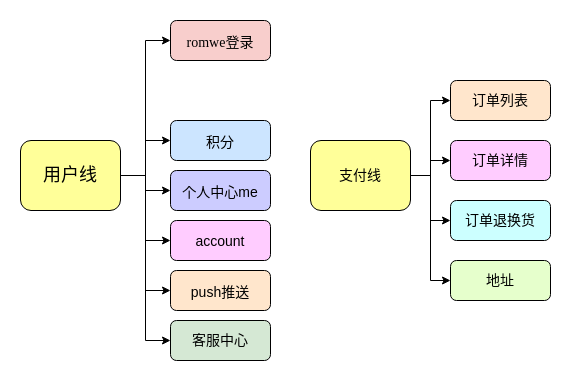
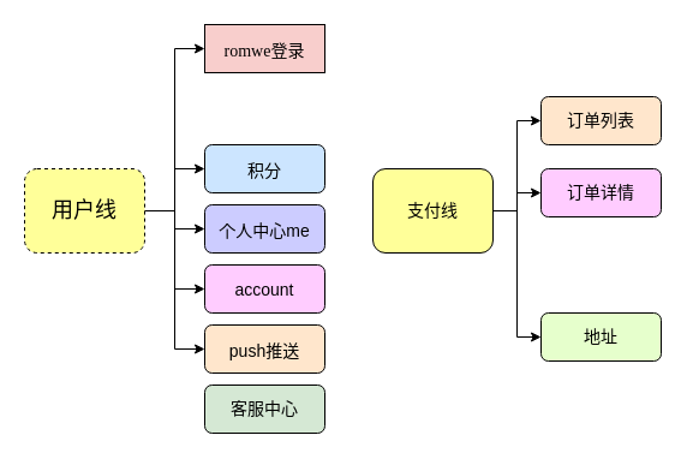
  <mxCell id="0" />
  <mxCell id="1" parent="0" />
  <mxCell id="2" style="edgeStyle=orthogonalEdgeStyle;rounded=0;orthogonalLoop=1;jettySize=auto;html=1;entryX=0;entryY=0.5;entryDx=0;entryDy=0;" edge="1" parent="1" source="8" target="9"><mxGeometry relative="1" as="geometry" /></mxCell>
  <mxCell id="3" style="edgeStyle=orthogonalEdgeStyle;rounded=0;orthogonalLoop=1;jettySize=auto;html=1;exitX=1;exitY=0.5;exitDx=0;exitDy=0;entryX=0;entryY=0.5;entryDx=0;entryDy=0;" edge="1" parent="1" source="8" target="10"><mxGeometry relative="1" as="geometry" /></mxCell>
  <mxCell id="4" style="edgeStyle=orthogonalEdgeStyle;rounded=0;orthogonalLoop=1;jettySize=auto;html=1;exitX=1;exitY=0.5;exitDx=0;exitDy=0;entryX=0;entryY=0.5;entryDx=0;entryDy=0;" edge="1" parent="1" source="8" target="11"><mxGeometry relative="1" as="geometry" /></mxCell>
  <mxCell id="5" style="edgeStyle=orthogonalEdgeStyle;rounded=0;orthogonalLoop=1;jettySize=auto;html=1;exitX=1;exitY=0.5;exitDx=0;exitDy=0;entryX=0;entryY=0.5;entryDx=0;entryDy=0;" edge="1" parent="1" source="8" target="12"><mxGeometry relative="1" as="geometry" /></mxCell>
  <mxCell id="6" style="edgeStyle=orthogonalEdgeStyle;rounded=0;orthogonalLoop=1;jettySize=auto;html=1;exitX=1;exitY=0.5;exitDx=0;exitDy=0;entryX=0;entryY=0.5;entryDx=0;entryDy=0;" edge="1" parent="1" source="8" target="13"><mxGeometry relative="1" as="geometry" /></mxCell>
- <mxCell id="7" style="edgeStyle=orthogonalEdgeStyle;rounded=0;orthogonalLoop=1;jettySize=auto;html=1;exitX=1;exitY=0.5;exitDx=0;exitDy=0;entryX=0;entryY=0.5;entryDx=0;entryDy=0;" edge="1" parent="1" source="8" target="14"><mxGeometry relative="1" as="geometry" /></mxCell>
- <mxCell id="8" value="&lt;font style=&quot;font-size: 18px;&quot;&gt;用户线&lt;/font&gt;" style="rounded=1;whiteSpace=wrap;html=1;fillColor=#FFFF99;" vertex="1" parent="1"><mxGeometry x="20" y="140" width="100" height="70" as="geometry" /></mxCell>
- <mxCell id="9" value="&lt;p style=&quot;margin: 0px; font-variant-numeric: normal; font-variant-east-asian: normal; font-stretch: normal; line-height: normal; text-align: start;&quot; class=&quot;p1&quot;&gt;&lt;font face=&quot;PingFang SC&quot;&gt;&lt;span style=&quot;font-size: 14px;&quot;&gt;romwe登录&lt;/span&gt;&lt;/font&gt;&lt;/p&gt;" style="rounded=1;whiteSpace=wrap;html=1;fillColor=#F8CECC;" vertex="1" parent="1"><mxGeometry x="170" y="20" width="100" height="40" as="geometry" /></mxCell>
+ <mxCell id="8" value="&lt;font style=&quot;font-size: 18px;&quot;&gt;用户线&lt;/font&gt;" style="rounded=1;whiteSpace=wrap;html=1;fillColor=#FFFF99;dashed=1;" vertex="1" parent="1"><mxGeometry x="20" y="140" width="100" height="70" as="geometry" /></mxCell>
+ <mxCell id="9" value="&lt;p style=&quot;margin: 0px; font-variant-numeric: normal; font-variant-east-asian: normal; font-stretch: normal; line-height: normal; text-align: start;&quot; class=&quot;p1&quot;&gt;&lt;font face=&quot;PingFang SC&quot;&gt;&lt;span style=&quot;font-size: 14px;&quot;&gt;romwe登录&lt;/span&gt;&lt;/font&gt;&lt;/p&gt;" style="whiteSpace=wrap;html=1;fillColor=#F8CECC;rounded=0;" vertex="1" parent="1"><mxGeometry x="170" y="20" width="100" height="40" as="geometry" /></mxCell>
  <mxCell id="10" value="&lt;p style=&quot;margin: 0px; font-variant-numeric: normal; font-variant-east-asian: normal; font-stretch: normal; line-height: normal; text-align: start;&quot; class=&quot;p1&quot;&gt;&lt;font style=&quot;font-size: 14px;&quot;&gt;积分&lt;/font&gt;&lt;/p&gt;" style="rounded=1;whiteSpace=wrap;html=1;fillColor=#CCE5FF;" vertex="1" parent="1"><mxGeometry x="170" y="120" width="100" height="40" as="geometry" /></mxCell>
  <mxCell id="11" value="&lt;p style=&quot;margin: 0px; font-variant-numeric: normal; font-variant-east-asian: normal; font-stretch: normal; line-height: normal; text-align: start;&quot; class=&quot;p1&quot;&gt;&lt;span style=&quot;font-size: 14px;&quot;&gt;个人中心me&lt;/span&gt;&lt;/p&gt;" style="rounded=1;whiteSpace=wrap;html=1;fillColor=#CCCCFF;" vertex="1" parent="1"><mxGeometry x="170" y="170" width="100" height="40" as="geometry" /></mxCell>
  <mxCell id="12" value="&lt;p style=&quot;margin: 0px; font-variant-numeric: normal; font-variant-east-asian: normal; font-stretch: normal; line-height: normal; text-align: start;&quot; class=&quot;p1&quot;&gt;&lt;span style=&quot;font-size: 14px;&quot;&gt;account&lt;/span&gt;&lt;/p&gt;" style="rounded=1;whiteSpace=wrap;html=1;fillColor=#FFCCFF;" vertex="1" parent="1"><mxGeometry x="170" y="220" width="100" height="40" as="geometry" /></mxCell>
  <mxCell id="13" value="&lt;p style=&quot;margin: 0px; font-variant-numeric: normal; font-variant-east-asian: normal; font-stretch: normal; line-height: normal; text-align: start;&quot; class=&quot;p1&quot;&gt;&lt;span style=&quot;font-size: 14px;&quot;&gt;push推送&lt;/span&gt;&lt;/p&gt;" style="rounded=1;whiteSpace=wrap;html=1;fillColor=#FFE6CC;" vertex="1" parent="1"><mxGeometry x="170" y="270" width="100" height="40" as="geometry" /></mxCell>
  <mxCell id="14" value="&lt;div style=&quot;text-align: start;&quot;&gt;&lt;span style=&quot;background-color: initial; font-size: 14px;&quot;&gt;客服中心&lt;/span&gt;&lt;/div&gt;" style="rounded=1;whiteSpace=wrap;html=1;fillColor=#D5E8D4;" vertex="1" parent="1"><mxGeometry x="170" y="320" width="100" height="40" as="geometry" /></mxCell>
  <mxCell id="15" style="edgeStyle=orthogonalEdgeStyle;rounded=0;orthogonalLoop=1;jettySize=auto;html=1;exitX=1;exitY=0.5;exitDx=0;exitDy=0;entryX=0;entryY=0.5;entryDx=0;entryDy=0;" edge="1" parent="1" source="19" target="21"><mxGeometry relative="1" as="geometry" /></mxCell>
- <mxCell id="16" style="edgeStyle=orthogonalEdgeStyle;rounded=0;orthogonalLoop=1;jettySize=auto;html=1;exitX=1;exitY=0.5;exitDx=0;exitDy=0;entryX=0;entryY=0.5;entryDx=0;entryDy=0;" edge="1" parent="1" source="19" target="22"><mxGeometry relative="1" as="geometry" /></mxCell>
  <mxCell id="17" style="edgeStyle=orthogonalEdgeStyle;rounded=0;orthogonalLoop=1;jettySize=auto;html=1;exitX=1;exitY=0.5;exitDx=0;exitDy=0;entryX=0;entryY=0.5;entryDx=0;entryDy=0;fontFamily=Helvetica;fontSize=14;" edge="1" parent="1" source="19" target="20"><mxGeometry relative="1" as="geometry" /></mxCell>
  <mxCell id="18" style="edgeStyle=orthogonalEdgeStyle;rounded=0;orthogonalLoop=1;jettySize=auto;html=1;exitX=1;exitY=0.5;exitDx=0;exitDy=0;entryX=0;entryY=0.5;entryDx=0;entryDy=0;fontFamily=Helvetica;fontSize=14;" edge="1" parent="1" source="19" target="23"><mxGeometry relative="1" as="geometry" /></mxCell>
  <mxCell id="19" value="&lt;font style=&quot;font-size: 14px;&quot;&gt;支付线&lt;/font&gt;" style="rounded=1;whiteSpace=wrap;html=1;fillColor=#FFFF99;" vertex="1" parent="1"><mxGeometry x="310" y="140" width="100" height="70" as="geometry" /></mxCell>
  <mxCell id="20" value="&lt;font style=&quot;font-size: 14px;&quot;&gt;订单列表&lt;/font&gt;" style="rounded=1;whiteSpace=wrap;html=1;fillColor=#FFE6CC;" vertex="1" parent="1"><mxGeometry x="450" y="80" width="100" height="40" as="geometry" /></mxCell>
  <mxCell id="21" value="&lt;font style=&quot;font-size: 14px;&quot;&gt;订单详情&lt;/font&gt;" style="rounded=1;whiteSpace=wrap;html=1;fillColor=#FFCCFF;" vertex="1" parent="1"><mxGeometry x="450" y="140" width="100" height="40" as="geometry" /></mxCell>
- <mxCell id="22" value="&lt;font style=&quot;font-size: 14px;&quot;&gt;订单退换货&lt;/font&gt;" style="rounded=1;whiteSpace=wrap;html=1;fillColor=#CCFFFF;" vertex="1" parent="1"><mxGeometry x="450" y="200" width="100" height="40" as="geometry" /></mxCell>
  <mxCell id="23" value="&lt;font style=&quot;font-size: 14px;&quot;&gt;地址&lt;/font&gt;" style="rounded=1;whiteSpace=wrap;html=1;fillColor=#E6FFCC;" vertex="1" parent="1"><mxGeometry x="450" y="260" width="100" height="40" as="geometry" /></mxCell>
